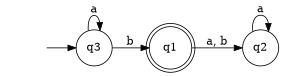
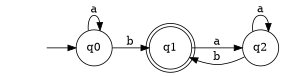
  digraph {
    rankdir=LR
    node [shape=circle]
    q1 [shape=doublecircle]
    q2
    _nil [style=invis shape=""]
-   q0 [label=q3]
-   q1 -> q2 [label="a, b"]
+   q0
+   q1 -> q2 [label=a]
+   q2 -> q1 [label=b]
    q2 -> q2 [label=a]
    _nil -> q0
    q0 -> q1 [label=b]
    q0 -> q0 [label=a]
  }
